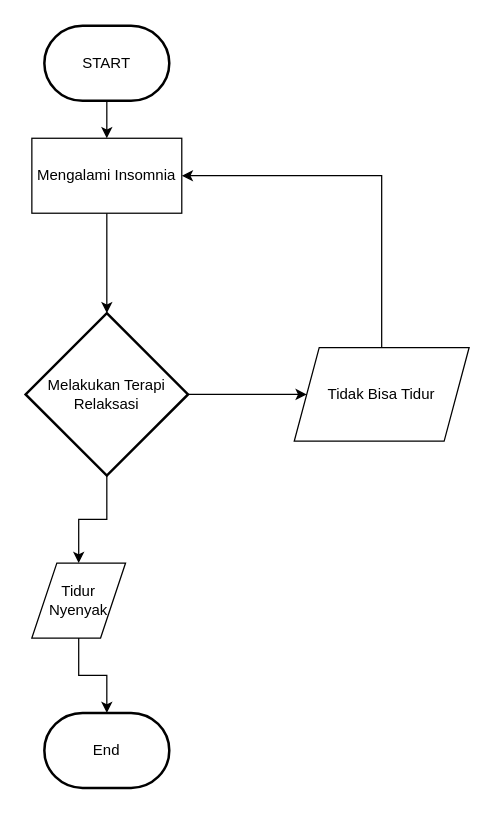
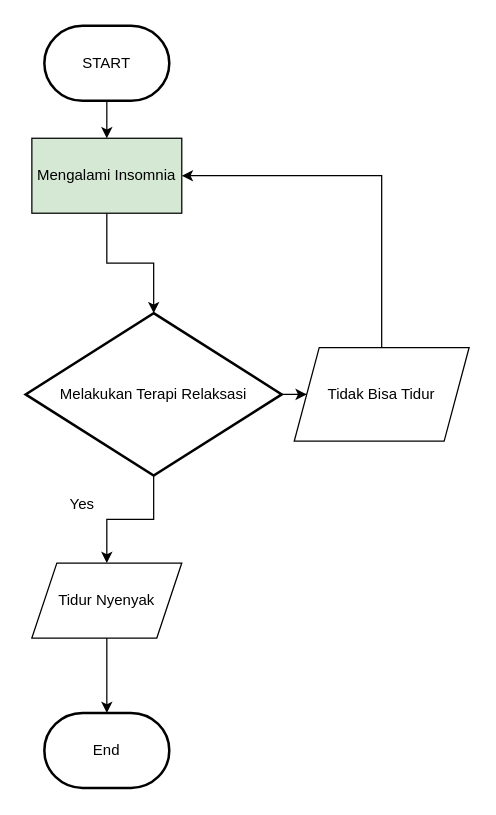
  <mxCell id="0" />
  <mxCell id="1" parent="0" />
  <mxCell id="2" value="" style="edgeStyle=orthogonalEdgeStyle;rounded=0;orthogonalLoop=1;jettySize=auto;html=1;" edge="1" parent="1" source="3"><mxGeometry relative="1" as="geometry"><mxPoint x="85" y="110" as="targetPoint" /></mxGeometry></mxCell>
  <mxCell id="3" value="START" style="strokeWidth=2;html=1;shape=mxgraph.flowchart.terminator;whiteSpace=wrap;" vertex="1" parent="1"><mxGeometry x="35" y="20" width="100" height="60" as="geometry" /></mxCell>
  <mxCell id="4" value="" style="edgeStyle=orthogonalEdgeStyle;rounded=0;orthogonalLoop=1;jettySize=auto;html=1;" edge="1" parent="1" source="5" target="8"><mxGeometry relative="1" as="geometry" /></mxCell>
- <mxCell id="5" value="Mengalami Insomnia" style="rounded=0;whiteSpace=wrap;html=1;" vertex="1" parent="1"><mxGeometry x="25" y="110" width="120" height="60" as="geometry" /></mxCell>
+ <mxCell id="5" value="Mengalami Insomnia" style="rounded=0;whiteSpace=wrap;html=1;fillColor=#d5e8d4;" vertex="1" parent="1"><mxGeometry x="25" y="110" width="120" height="60" as="geometry" /></mxCell>
  <mxCell id="6" value="" style="edgeStyle=orthogonalEdgeStyle;rounded=0;orthogonalLoop=1;jettySize=auto;html=1;" edge="1" parent="1" source="8" target="10"><mxGeometry relative="1" as="geometry" /></mxCell>
  <mxCell id="7" value="" style="edgeStyle=orthogonalEdgeStyle;rounded=0;orthogonalLoop=1;jettySize=auto;html=1;" edge="1" parent="1" source="8" target="14"><mxGeometry relative="1" as="geometry" /></mxCell>
- <mxCell id="8" value="Melakukan Terapi Relaksasi" style="strokeWidth=2;html=1;shape=mxgraph.flowchart.decision;whiteSpace=wrap;" vertex="1" parent="1"><mxGeometry x="20" y="250" width="130" height="130" as="geometry" /></mxCell>
+ <mxCell id="8" value="Melakukan Terapi Relaksasi" style="strokeWidth=2;html=1;shape=mxgraph.flowchart.decision;whiteSpace=wrap;" vertex="1" parent="1"><mxGeometry x="20" y="250" width="205" height="130" as="geometry" /></mxCell>
  <mxCell id="9" value="" style="edgeStyle=orthogonalEdgeStyle;rounded=0;orthogonalLoop=1;jettySize=auto;html=1;" edge="1" parent="1" source="10" target="12"><mxGeometry relative="1" as="geometry" /></mxCell>
- <mxCell id="10" value="Tidur Nyenyak" style="shape=parallelogram;perimeter=parallelogramPerimeter;whiteSpace=wrap;html=1;fixedSize=1;" vertex="1" parent="1"><mxGeometry x="25" y="450" width="75" height="60" as="geometry" /></mxCell>
+ <mxCell id="10" value="Tidur Nyenyak" style="shape=parallelogram;perimeter=parallelogramPerimeter;whiteSpace=wrap;html=1;fixedSize=1;" vertex="1" parent="1"><mxGeometry x="25" y="450" width="120" height="60" as="geometry" /></mxCell>
+ <mxCell id="11" value="Yes" style="text;html=1;align=center;verticalAlign=middle;resizable=0;points=[];autosize=1;strokeColor=none;fillColor=none;" vertex="1" parent="1"><mxGeometry x="45" y="388" width="40" height="30" as="geometry" /></mxCell>
  <mxCell id="12" value="End" style="strokeWidth=2;html=1;shape=mxgraph.flowchart.terminator;whiteSpace=wrap;" vertex="1" parent="1"><mxGeometry x="35" y="570" width="100" height="60" as="geometry" /></mxCell>
  <mxCell id="13" style="edgeStyle=orthogonalEdgeStyle;rounded=0;orthogonalLoop=1;jettySize=auto;html=1;exitX=0.5;exitY=0;exitDx=0;exitDy=0;entryX=1;entryY=0.5;entryDx=0;entryDy=0;" edge="1" parent="1" source="14" target="5"><mxGeometry relative="1" as="geometry" /></mxCell>
  <mxCell id="14" value="Tidak Bisa Tidur" style="shape=parallelogram;perimeter=parallelogramPerimeter;whiteSpace=wrap;html=1;fixedSize=1;" vertex="1" parent="1"><mxGeometry x="235" y="277.5" width="140" height="75" as="geometry" /></mxCell>
